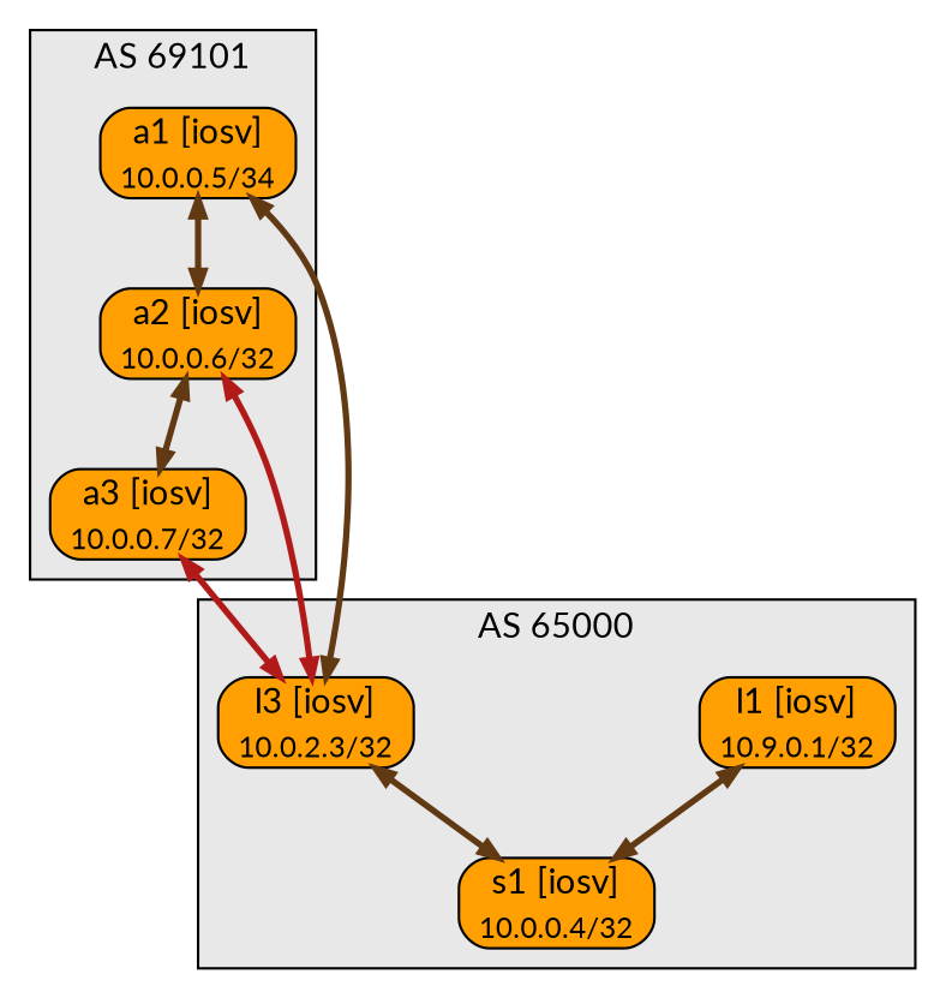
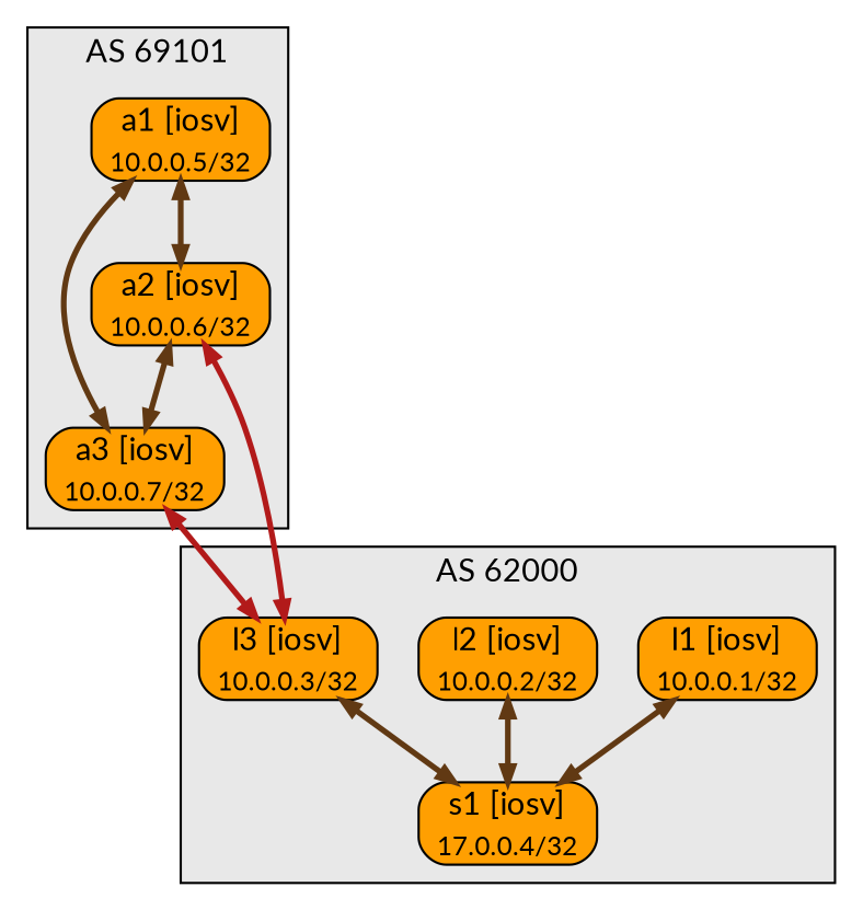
  graph {
    fontname=Lato
    node [fillcolor="#ff9f01" fontname=Lato shape=box style="rounded,filled"]
    edge [arrowsize=0.7 color="#613913" dir=both fontname=Lato labeldistance=1.5 labelfontsize=10 penwidth=2.5]
-   n1 [label=<l1 [iosv]<br /><sub>10.9.0.1/32</sub>>]
-   n3 [label=<l3 [iosv]<br /><sub>10.0.2.3/32</sub>>]
-   n4 [label=<s1 [iosv]<br /><sub>10.0.0.4/32</sub>>]
-   n5 [label=<a1 [iosv]<br /><sub>10.0.0.5/34</sub>>]
+   n1 [label=<l1 [iosv]<br /><sub>10.0.0.1/32</sub>>]
+   n2 [label=<l2 [iosv]<br /><sub>10.0.0.2/32</sub>>]
+   n3 [label=<l3 [iosv]<br /><sub>10.0.0.3/32</sub>>]
+   n4 [label=<s1 [iosv]<br /><sub>17.0.0.4/32</sub>>]
+   n5 [label=<a1 [iosv]<br /><sub>10.0.0.5/32</sub>>]
    n6 [label=<a2 [iosv]<br /><sub>10.0.0.6/32</sub>>]
    n7 [label=<a3 [iosv]<br /><sub>10.0.0.7/32</sub>>]
    subgraph cluster_1 {
      bgcolor="#e8e8e8"
-     label="AS 65000"
+     label="AS 62000"
      n1
+     n2
      n3
      n4
    }
    subgraph cluster_2 {
      bgcolor="#e8e8e8"
      label="AS 69101"
      rank=max
      n5
      n6
      n7
    }
    n1 -- n4
+   n2 -- n4
    n3 -- n4
    n5 -- n6
-   n5 -- n3
+   n5 -- n7
    n6 -- n3 [color="#b21a1a"]
    n6 -- n7
    n7 -- n3 [color="#b21a1a"]
  }
